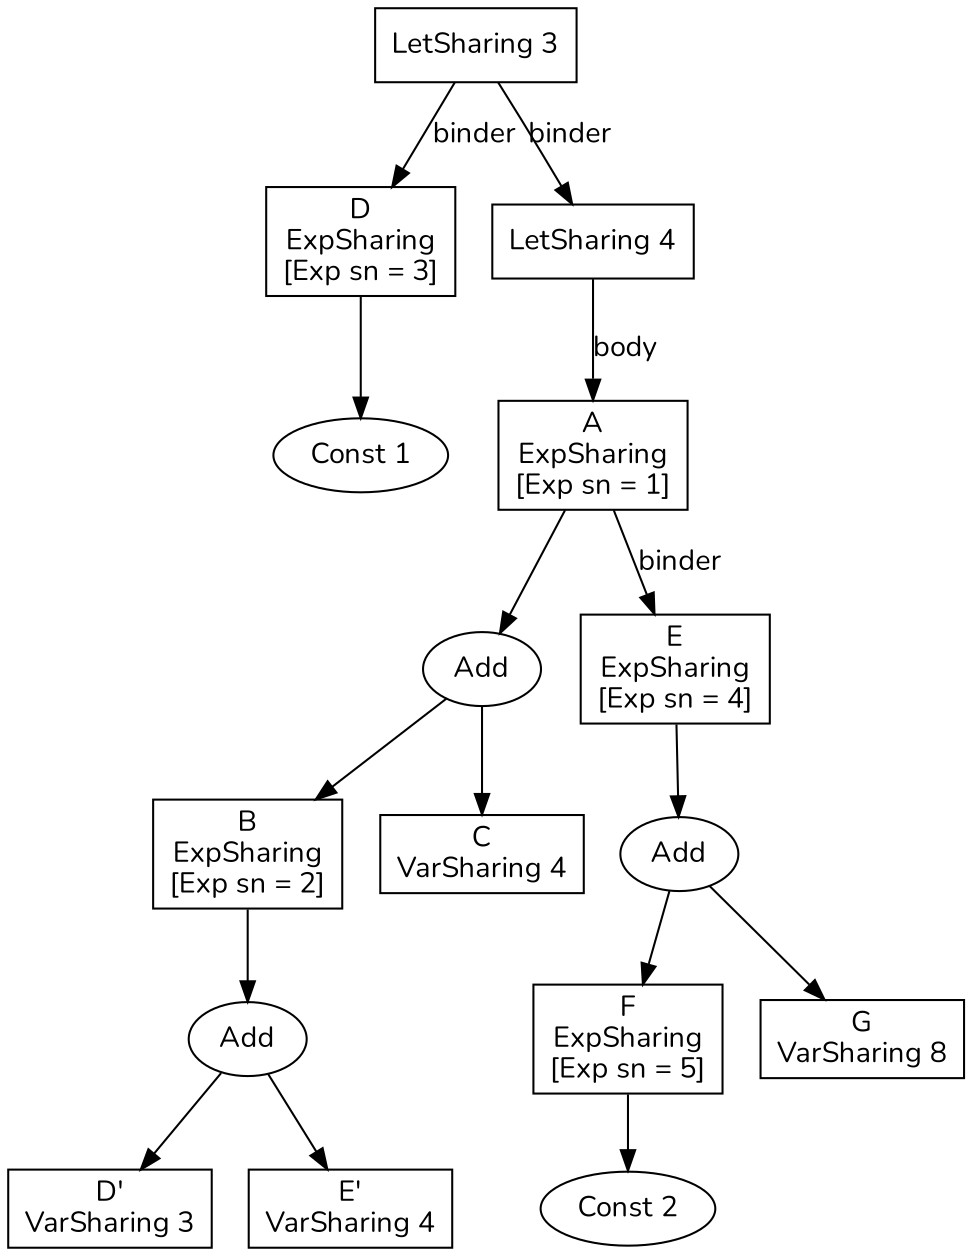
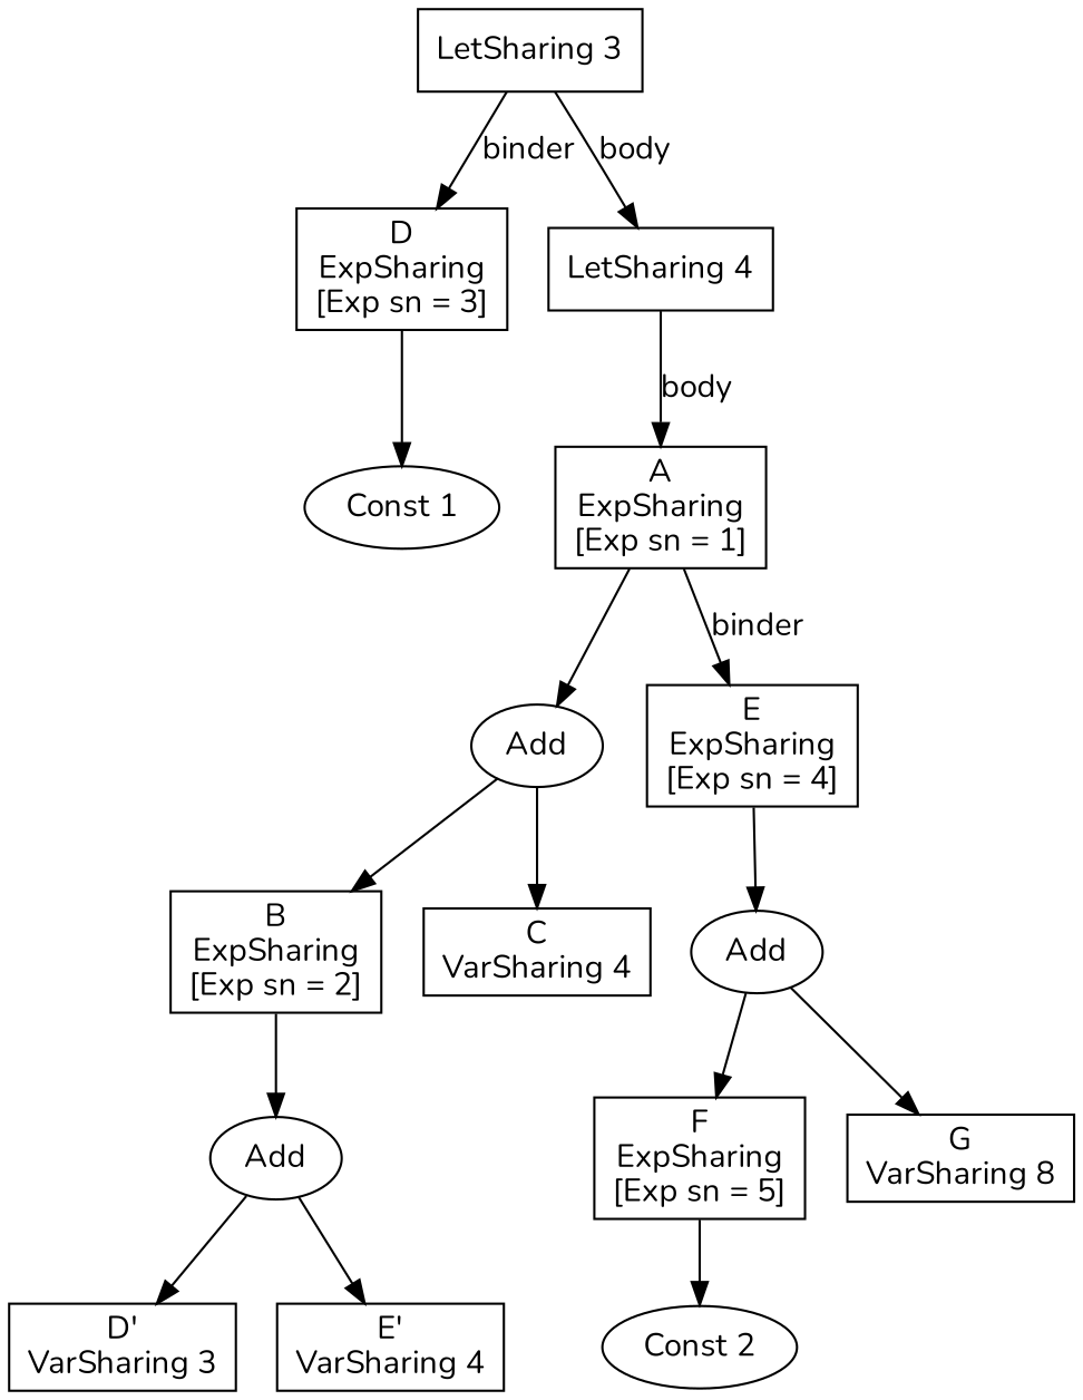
  digraph {
    fontname=Nunito
    node [fontname=Nunito shape=box]
    edge [fontname=Nunito]
    n1 [label="A\nExpSharing\n[Exp sn = 1]"]
    n2 [label=Add shape=ellipse]
    n3 [label="E\nExpSharing\n[Exp sn = 4]"]
    n4 [label="B\nExpSharing\n[Exp sn = 2]"]
    n5 [label="C\nVarSharing 4"]
    n6 [label=Add shape=ellipse]
    n7 [label="D'\nVarSharing 3"]
    n8 [label="E'\nVarSharing 4"]
    n9 [label="D\nExpSharing\n[Exp sn = 3]"]
    n10 [label="Const 1" shape=ellipse]
    n11 [label=Add shape=ellipse]
    n12 [label="F\nExpSharing\n[Exp sn = 5]"]
    n13 [label="G\nVarSharing 8"]
    n14 [label="Const 2" shape=ellipse]
    n15 [label="LetSharing 3"]
    n16 [label="LetSharing 4"]
    n1 -> n2
    n1 -> n3 [label=binder]
    n2 -> n4
    n2 -> n5
    n3 -> n11
    n4 -> n6
    n6 -> n7
    n6 -> n8
    n9 -> n10
    n11 -> n12
    n11 -> n13
    n12 -> n14
    n15 -> n9 [label=binder]
-   n15 -> n16 [label=binder]
+   n15 -> n16 [label=body]
    n16 -> n1 [label=body]
  }
